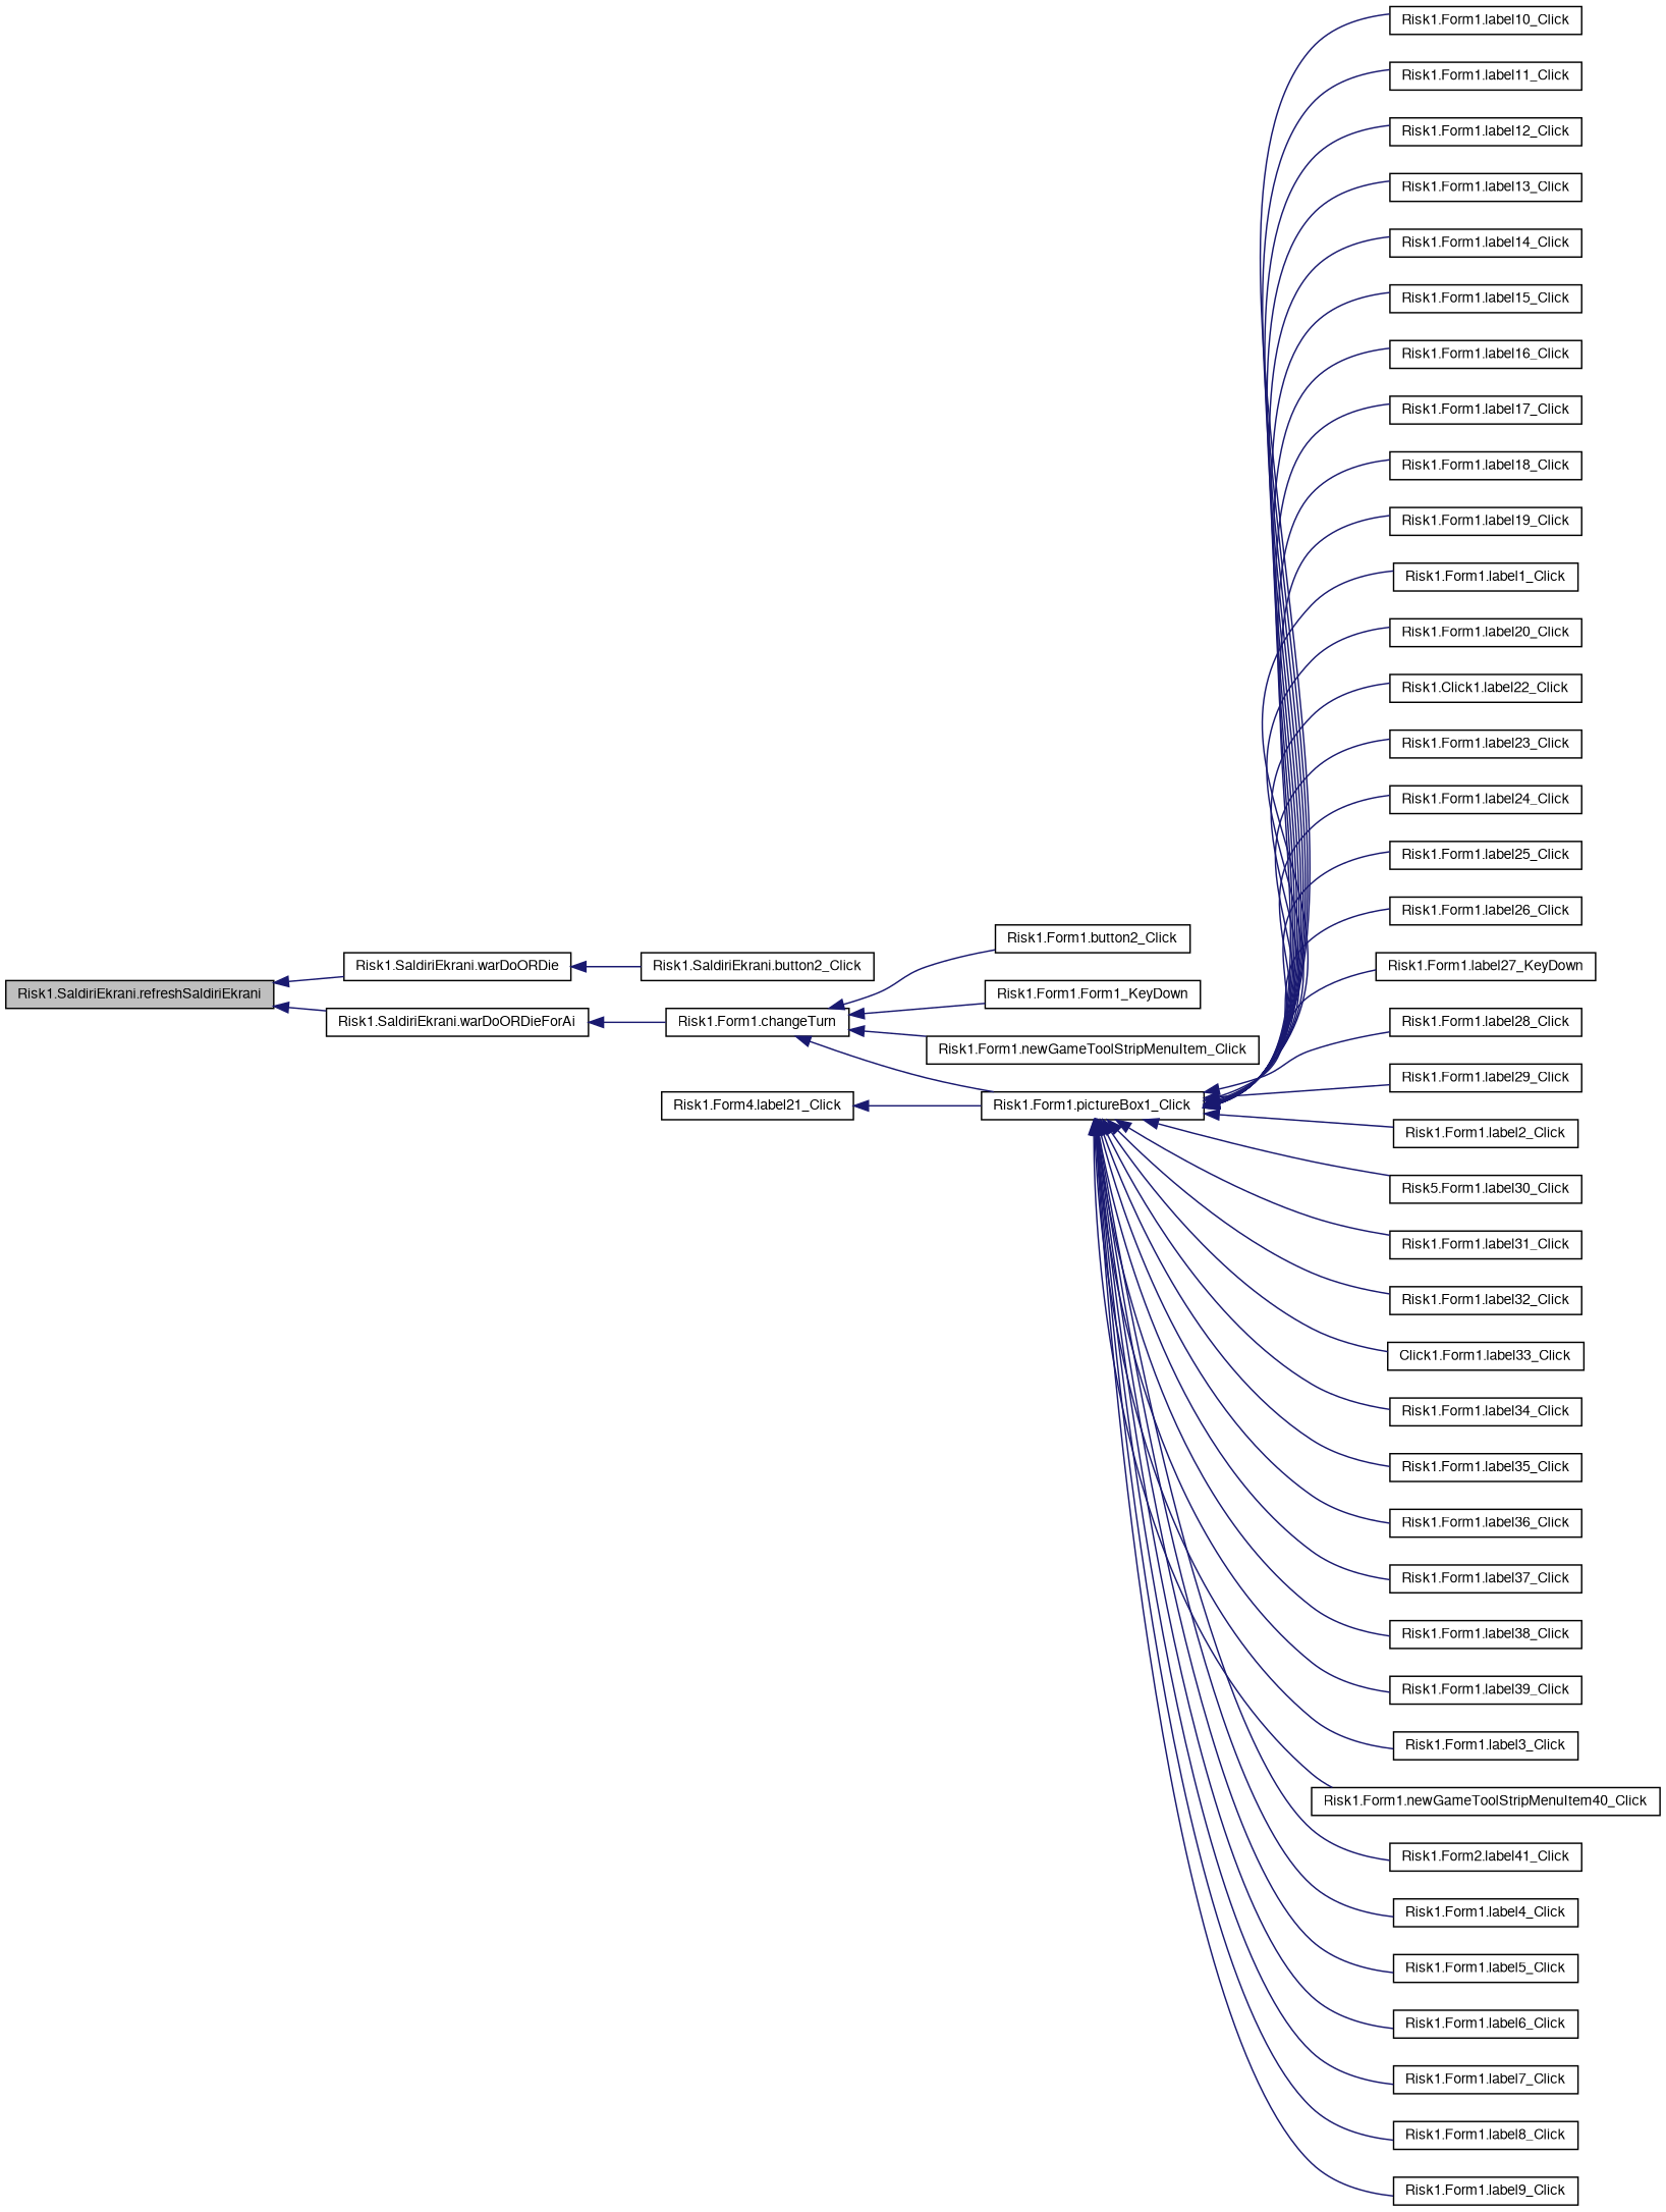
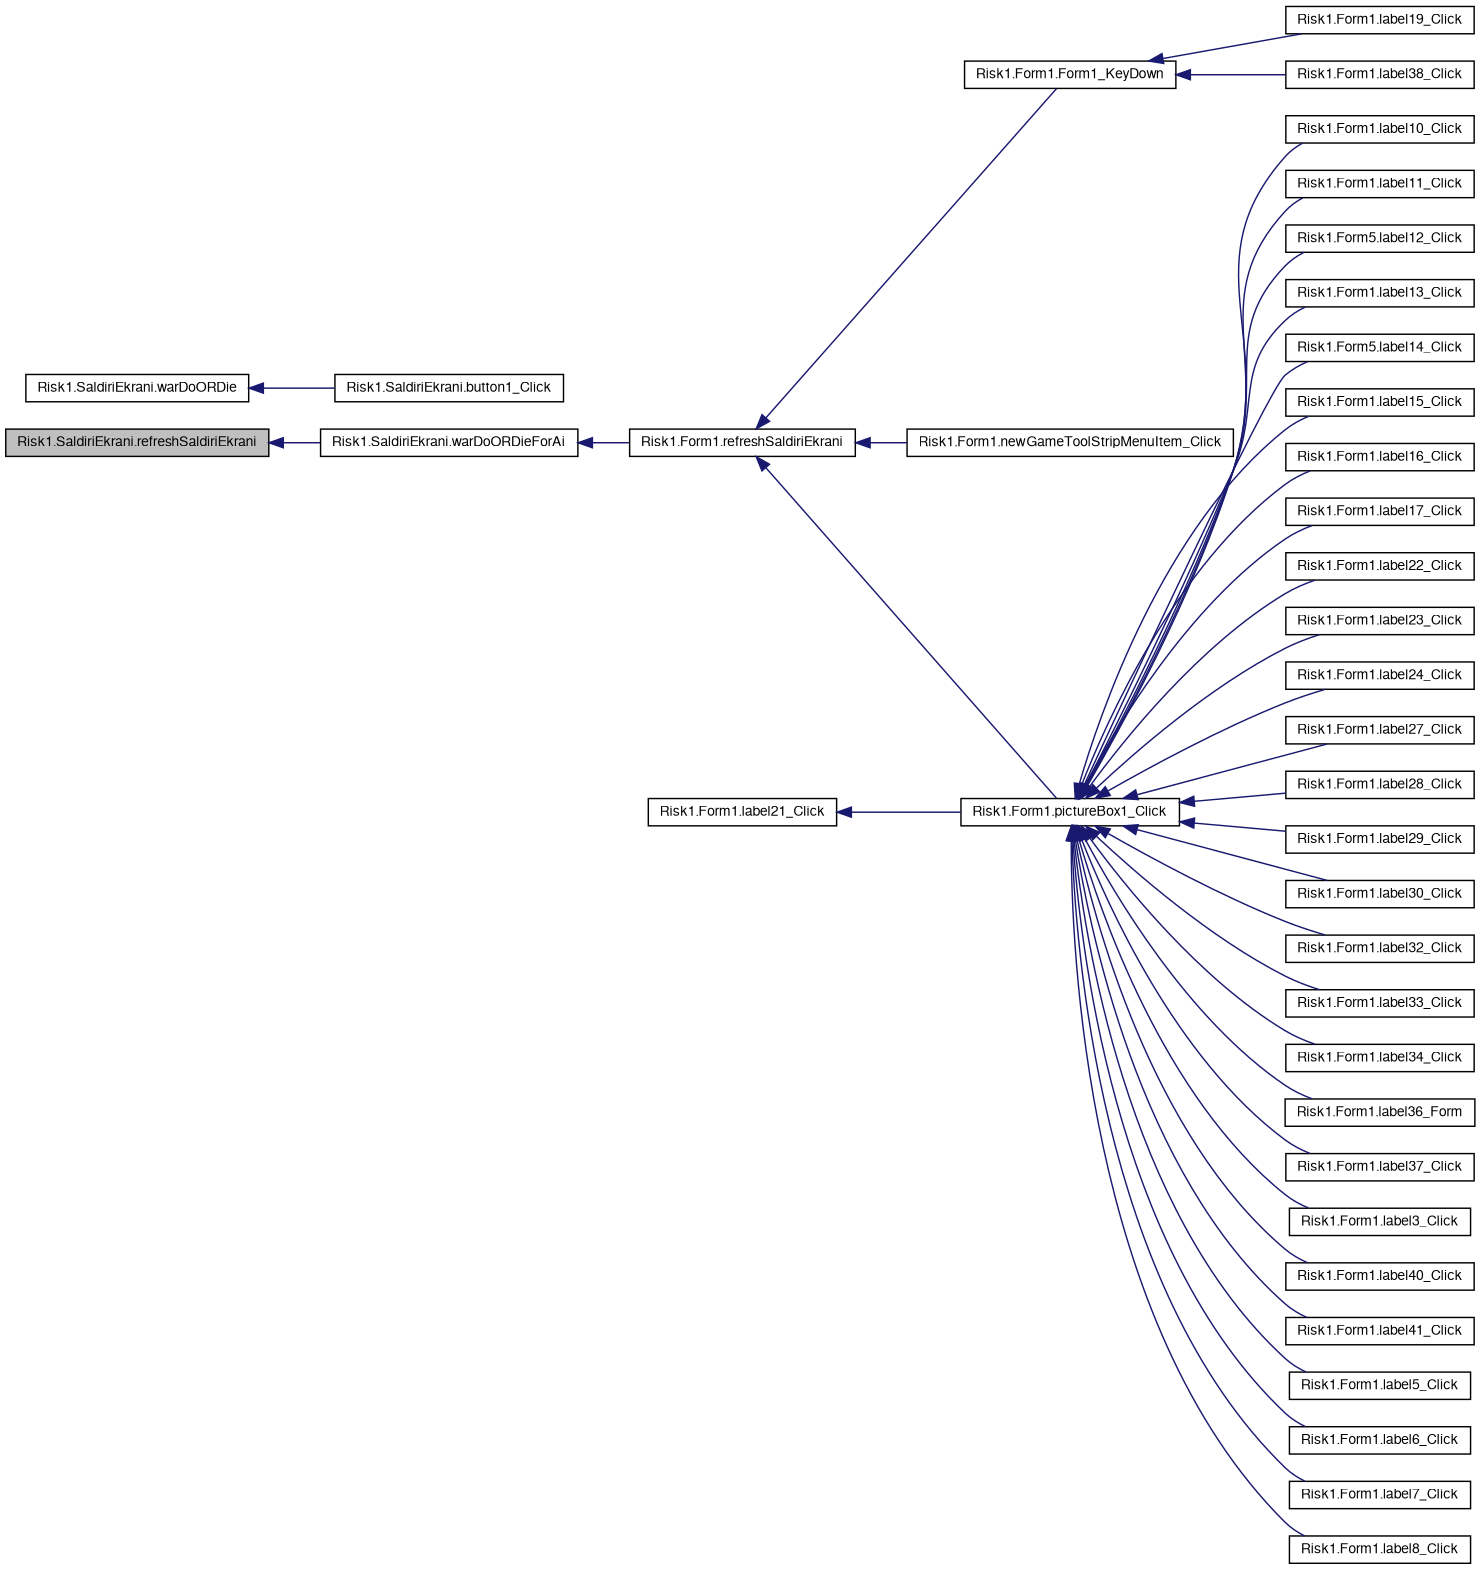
  digraph {
    rankdir=LR
    node [color=black fontname=FreeSans fontsize=10 shape=record]
    edge [color=midnightblue dir=back fontname=FreeSans fontsize=10 labelfontname=FreeSans labelfontsize=10 style=solid]
    n1 [fillcolor=grey75 fontcolor=black height=0.2 label="Risk1.SaldiriEkrani.refreshSaldiriEkrani" style=filled width=0.4]
    n2 [height=0.2 label="Risk1.SaldiriEkrani.warDoORDie" width=0.4]
    n3 [height=0.2 label="Risk1.SaldiriEkrani.warDoORDieForAi" width=0.4]
-   n4 [height=0.2 label="Risk1.SaldiriEkrani.button2_Click" width=0.4]
-   n5 [height=0.2 label="Risk1.Form1.changeTurn" width=0.4]
-   n6 [height=0.2 label="Risk1.Form1.button2_Click" width=0.4]
+   n4 [height=0.2 label="Risk1.SaldiriEkrani.button1_Click" width=0.4]
+   n5 [height=0.2 label="Risk1.Form1.refreshSaldiriEkrani" width=0.4]
    n7 [height=0.2 label="Risk1.Form1.Form1_KeyDown" width=0.4]
    n8 [height=0.2 label="Risk1.Form1.newGameToolStripMenuItem_Click" width=0.4]
    n9 [height=0.2 label="Risk1.Form1.pictureBox1_Click" width=0.4]
    n10 [height=0.2 label="Risk1.Form1.label10_Click" width=0.4]
    n11 [height=0.2 label="Risk1.Form1.label11_Click" width=0.4]
-   n12 [height=0.2 label="Risk1.Form1.label12_Click" width=0.4]
+   n12 [height=0.2 label="Risk1.Form5.label12_Click" width=0.4]
    n13 [height=0.2 label="Risk1.Form1.label13_Click" width=0.4]
-   n14 [height=0.2 label="Risk1.Form1.label14_Click" width=0.4]
+   n14 [height=0.2 label="Risk1.Form5.label14_Click" width=0.4]
    n15 [height=0.2 label="Risk1.Form1.label15_Click" width=0.4]
    n16 [height=0.2 label="Risk1.Form1.label16_Click" width=0.4]
    n17 [height=0.2 label="Risk1.Form1.label17_Click" width=0.4]
-   n18 [height=0.2 label="Risk1.Form1.label18_Click" width=0.4]
    n19 [height=0.2 label="Risk1.Form1.label19_Click" width=0.4]
-   n20 [height=0.2 label="Risk1.Form1.label1_Click" width=0.4]
-   n21 [height=0.2 label="Risk1.Form1.label20_Click" width=0.4]
-   n22 [height=0.2 label="Risk1.Click1.label22_Click" width=0.4]
+   n22 [height=0.2 label="Risk1.Form1.label22_Click" width=0.4]
    n23 [height=0.2 label="Risk1.Form1.label23_Click" width=0.4]
    n24 [height=0.2 label="Risk1.Form1.label24_Click" width=0.4]
-   n25 [height=0.2 label="Risk1.Form1.label25_Click" width=0.4]
-   n26 [height=0.2 label="Risk1.Form1.label26_Click" width=0.4]
-   n27 [height=0.2 label="Risk1.Form1.label27_KeyDown" width=0.4]
+   n27 [height=0.2 label="Risk1.Form1.label27_Click" width=0.4]
    n28 [height=0.2 label="Risk1.Form1.label28_Click" width=0.4]
    n29 [height=0.2 label="Risk1.Form1.label29_Click" width=0.4]
-   n30 [height=0.2 label="Risk1.Form1.label2_Click" width=0.4]
-   n31 [height=0.2 label="Risk5.Form1.label30_Click" width=0.4]
-   n32 [height=0.2 label="Risk1.Form1.label31_Click" width=0.4]
+   n31 [height=0.2 label="Risk1.Form1.label30_Click" width=0.4]
    n33 [height=0.2 label="Risk1.Form1.label32_Click" width=0.4]
-   n34 [height=0.2 label="Click1.Form1.label33_Click" width=0.4]
+   n34 [height=0.2 label="Risk1.Form1.label33_Click" width=0.4]
    n35 [height=0.2 label="Risk1.Form1.label34_Click" width=0.4]
-   n36 [height=0.2 label="Risk1.Form1.label35_Click" width=0.4]
-   n37 [height=0.2 label="Risk1.Form1.label36_Click" width=0.4]
+   n37 [height=0.2 label="Risk1.Form1.label36_Form" width=0.4]
    n38 [height=0.2 label="Risk1.Form1.label37_Click" width=0.4]
    n39 [height=0.2 label="Risk1.Form1.label38_Click" width=0.4]
-   n40 [height=0.2 label="Risk1.Form1.label39_Click" width=0.4]
    n41 [height=0.2 label="Risk1.Form1.label3_Click" width=0.4]
-   n42 [height=0.2 label="Risk1.Form1.newGameToolStripMenuItem40_Click" width=0.4]
-   n43 [height=0.2 label="Risk1.Form2.label41_Click" width=0.4]
-   n44 [height=0.2 label="Risk1.Form1.label4_Click" width=0.4]
+   n42 [height=0.2 label="Risk1.Form1.label40_Click" width=0.4]
+   n43 [height=0.2 label="Risk1.Form1.label41_Click" width=0.4]
    n45 [height=0.2 label="Risk1.Form1.label5_Click" width=0.4]
    n46 [height=0.2 label="Risk1.Form1.label6_Click" width=0.4]
    n47 [height=0.2 label="Risk1.Form1.label7_Click" width=0.4]
    n48 [height=0.2 label="Risk1.Form1.label8_Click" width=0.4]
-   n49 [height=0.2 label="Risk1.Form1.label9_Click" width=0.4]
-   n50 [height=0.2 label="Risk1.Form4.label21_Click" width=0.4]
-   n1 -> n2
+   n50 [height=0.2 label="Risk1.Form1.label21_Click" width=0.4]
    n1 -> n3
    n2 -> n4
    n3 -> n5
-   n5 -> n6
    n5 -> n7
    n5 -> n8
    n5 -> n9
    n9 -> n10
    n9 -> n11
    n9 -> n12
    n9 -> n13
    n9 -> n14
    n9 -> n15
    n9 -> n16
    n9 -> n17
-   n9 -> n18
-   n9 -> n19
-   n9 -> n20
-   n9 -> n21
+   n7 -> n19
    n9 -> n22
    n9 -> n23
    n9 -> n24
-   n9 -> n25
-   n9 -> n26
    n9 -> n27
    n9 -> n28
    n9 -> n29
-   n9 -> n30
    n9 -> n31
-   n9 -> n32
    n9 -> n33
    n9 -> n34
    n9 -> n35
-   n9 -> n36
    n9 -> n37
    n9 -> n38
-   n9 -> n39
-   n9 -> n40
+   n7 -> n39
    n9 -> n41
    n9 -> n42
    n9 -> n43
-   n9 -> n44
    n9 -> n45
    n9 -> n46
    n9 -> n47
    n9 -> n48
-   n9 -> n49
    n50 -> n9
  }
